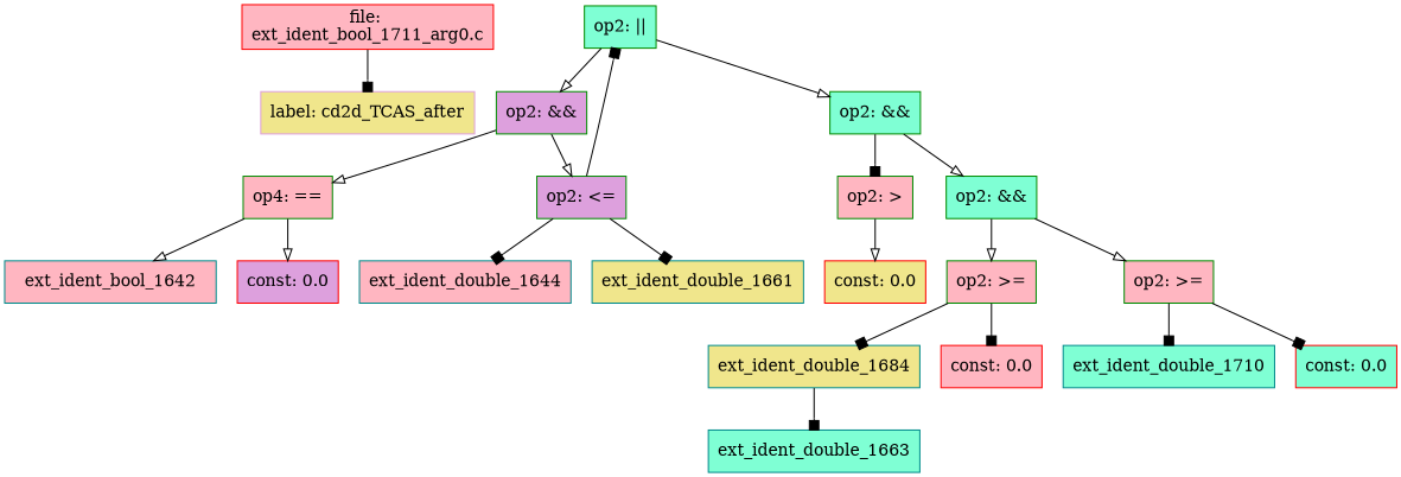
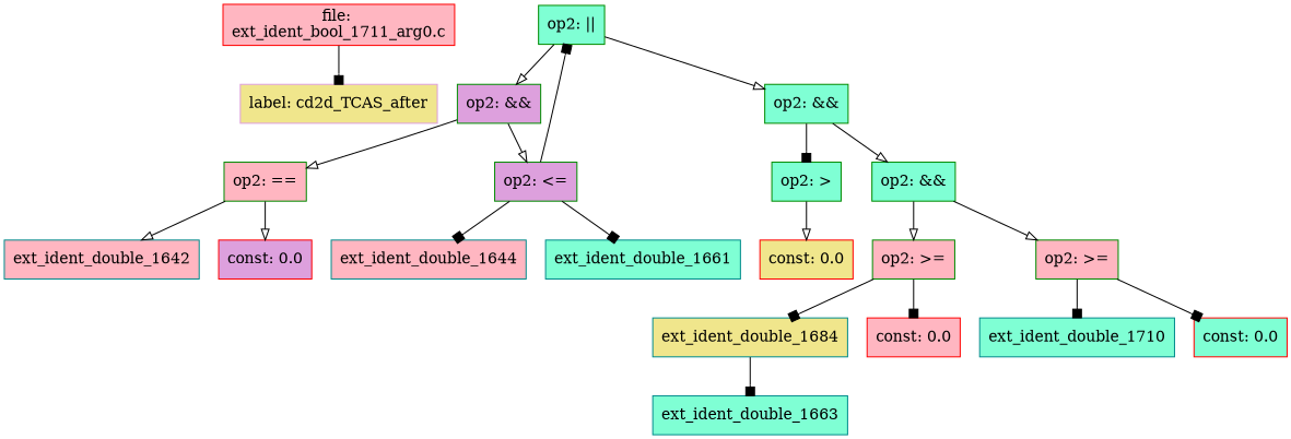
  digraph {
    node [color=green4 fillcolor=lightpink shape=box style=filled]
    edge [arrowhead=box]
    n1 [color=red label="file: \next_ident_bool_1711_arg0.c"]
    n2 [color=plum fillcolor=khaki label="label: cd2d_TCAS_after"]
    n3 [fillcolor=aquamarine label="op2: ||"]
    n4 [fillcolor=plum label="op2: &&"]
    n5 [fillcolor=aquamarine label="op2: &&"]
-   n6 [label="op4: =="]
+   n6 [label="op2: =="]
    n7 [fillcolor=plum label="op2: <="]
-   n8 [label="op2: >"]
+   n8 [fillcolor=aquamarine label="op2: >"]
    n9 [fillcolor=aquamarine label="op2: &&"]
-   n10 [color=cyan4 label=ext_ident_bool_1642]
+   n10 [color=cyan4 label=ext_ident_double_1642]
    n11 [color=red1 fillcolor=plum label="const: 0.0"]
    n12 [color=cyan4 label=ext_ident_double_1644]
-   n13 [color=cyan4 fillcolor=khaki label=ext_ident_double_1661]
+   n13 [color=cyan4 fillcolor=aquamarine label=ext_ident_double_1661]
    n14 [color=red1 fillcolor=khaki label="const: 0.0"]
    n15 [label="op2: >="]
    n16 [label="op2: >="]
    n17 [color=cyan4 fillcolor=aquamarine label=ext_ident_double_1663]
    n18 [color=cyan4 fillcolor=khaki label=ext_ident_double_1684]
    n19 [color=red1 label="const: 0.0"]
    n20 [color=cyan4 fillcolor=aquamarine label=ext_ident_double_1710]
    n21 [color=red1 fillcolor=aquamarine label="const: 0.0"]
    n1 -> n2
    n3 -> n4 [arrowhead=onormal]
    n3 -> n5 [arrowhead=onormal]
    n4 -> n6 [arrowhead=onormal]
    n4 -> n7 [arrowhead=onormal]
    n5 -> n8
    n5 -> n9 [arrowhead=onormal]
    n6 -> n10 [arrowhead=onormal]
    n6 -> n11 [arrowhead=onormal]
    n7 -> n3
    n7 -> n12
    n7 -> n13
    n8 -> n14 [arrowhead=onormal]
    n9 -> n15 [arrowhead=onormal]
    n9 -> n16 [arrowhead=onormal]
    n15 -> n18
    n15 -> n19
    n16 -> n20
    n16 -> n21
    n18 -> n17
  }
